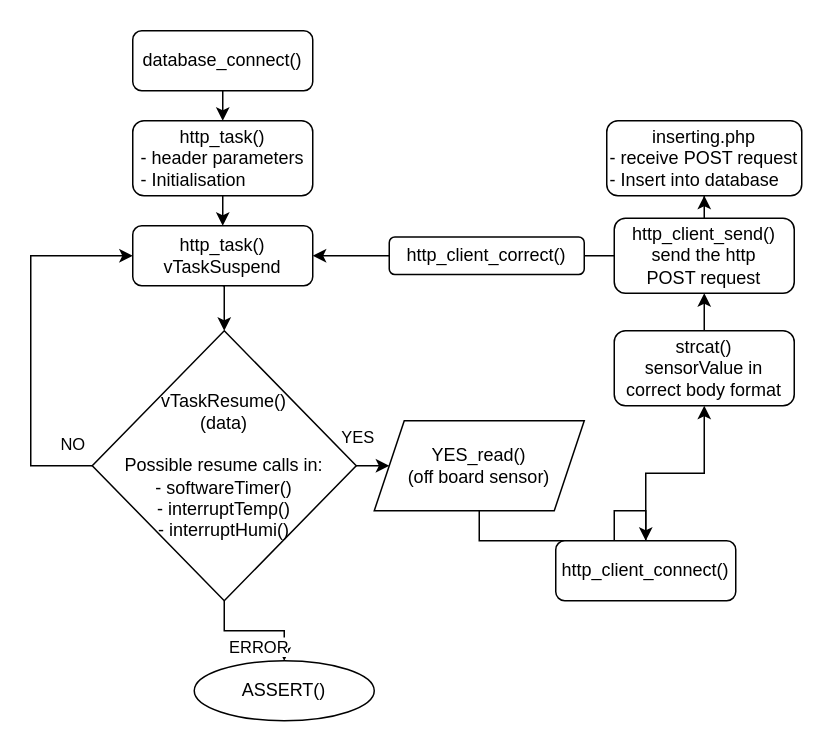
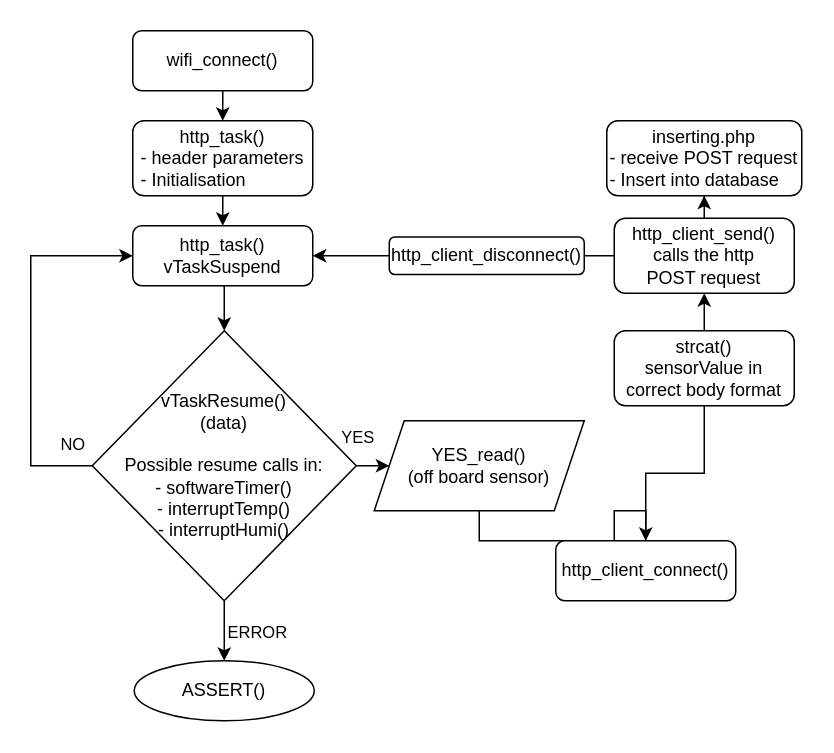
  <mxCell id="0" />
  <mxCell id="1" parent="0" />
  <mxCell id="2" style="edgeStyle=orthogonalEdgeStyle;rounded=0;orthogonalLoop=1;jettySize=auto;html=1;exitX=0.5;exitY=1;exitDx=0;exitDy=0;entryX=0.5;entryY=0;entryDx=0;entryDy=0;" edge="1" parent="1" source="3" target="5"><mxGeometry relative="1" as="geometry" /></mxCell>
- <mxCell id="3" value="database_connect()" style="rounded=1;whiteSpace=wrap;html=1;" vertex="1" parent="1"><mxGeometry x="88" y="20" width="120" height="40" as="geometry" /></mxCell>
+ <mxCell id="3" value="wifi_connect()" style="rounded=1;whiteSpace=wrap;html=1;" vertex="1" parent="1"><mxGeometry x="88" y="20" width="120" height="40" as="geometry" /></mxCell>
  <mxCell id="4" style="edgeStyle=orthogonalEdgeStyle;rounded=0;orthogonalLoop=1;jettySize=auto;html=1;exitX=0.5;exitY=1;exitDx=0;exitDy=0;entryX=0.5;entryY=0;entryDx=0;entryDy=0;" edge="1" parent="1" source="5" target="7"><mxGeometry relative="1" as="geometry" /></mxCell>
  <mxCell id="5" value="http_task()&lt;br&gt;&lt;div style=&quot;text-align: left&quot;&gt;&lt;span&gt;- header parameters&lt;/span&gt;&lt;/div&gt;&lt;div style=&quot;text-align: left&quot;&gt;&lt;span&gt;- Initialisation&lt;/span&gt;&lt;/div&gt;" style="rounded=1;whiteSpace=wrap;html=1;" vertex="1" parent="1"><mxGeometry x="88" y="80" width="120" height="50" as="geometry" /></mxCell>
  <mxCell id="6" style="edgeStyle=orthogonalEdgeStyle;rounded=0;orthogonalLoop=1;jettySize=auto;html=1;exitX=0.5;exitY=1;exitDx=0;exitDy=0;entryX=0.5;entryY=0;entryDx=0;entryDy=0;" edge="1" parent="1" source="7" target="14"><mxGeometry relative="1" as="geometry" /></mxCell>
  <mxCell id="7" value="http_task()&lt;br&gt;&lt;div&gt;vTaskSuspend&lt;/div&gt;" style="rounded=1;whiteSpace=wrap;html=1;align=center;" vertex="1" parent="1"><mxGeometry x="88" y="150" width="120" height="40" as="geometry" /></mxCell>
  <mxCell id="8" style="edgeStyle=orthogonalEdgeStyle;rounded=0;orthogonalLoop=1;jettySize=auto;html=1;exitX=0;exitY=0.5;exitDx=0;exitDy=0;entryX=0;entryY=0.5;entryDx=0;entryDy=0;" edge="1" parent="1" source="14" target="7"><mxGeometry relative="1" as="geometry"><mxPoint x="10" y="180" as="targetPoint" /><Array as="points"><mxPoint x="20" y="310" /><mxPoint x="20" y="170" /></Array></mxGeometry></mxCell>
  <mxCell id="9" value="NO" style="edgeLabel;html=1;align=center;verticalAlign=middle;resizable=0;points=[];" vertex="1" connectable="0" parent="8"><mxGeometry x="-0.889" y="1" relative="1" as="geometry"><mxPoint y="-16" as="offset" /></mxGeometry></mxCell>
  <mxCell id="10" value="" style="edgeStyle=orthogonalEdgeStyle;rounded=0;orthogonalLoop=1;jettySize=auto;html=1;" edge="1" parent="1" source="14" target="16"><mxGeometry relative="1" as="geometry" /></mxCell>
  <mxCell id="11" value="YES" style="edgeLabel;html=1;align=center;verticalAlign=middle;resizable=0;points=[];" vertex="1" connectable="0" parent="10"><mxGeometry x="0.433" y="-2" relative="1" as="geometry"><mxPoint y="-22" as="offset" /></mxGeometry></mxCell>
  <mxCell id="12" value="" style="edgeStyle=orthogonalEdgeStyle;rounded=0;orthogonalLoop=1;jettySize=auto;html=1;" edge="1" parent="1" source="14" target="26"><mxGeometry relative="1" as="geometry" /></mxCell>
  <mxCell id="13" value="ERROR" style="edgeLabel;html=1;align=center;verticalAlign=middle;resizable=0;points=[];" vertex="1" connectable="0" parent="12"><mxGeometry x="-0.48" relative="1" as="geometry"><mxPoint x="21" y="10" as="offset" /></mxGeometry></mxCell>
  <mxCell id="14" value="vTaskResume()&lt;br&gt;(data)&lt;br&gt;&lt;br&gt;Possible resume calls in:&lt;br&gt;- softwareTimer()&lt;br&gt;- interruptTemp()&lt;br&gt;- interruptHumi()" style="rhombus;whiteSpace=wrap;html=1;" vertex="1" parent="1"><mxGeometry x="61" y="220" width="176" height="180" as="geometry" /></mxCell>
  <mxCell id="15" value="" style="edgeStyle=orthogonalEdgeStyle;rounded=0;orthogonalLoop=1;jettySize=auto;html=1;" edge="1" parent="1" source="16" target="18"><mxGeometry relative="1" as="geometry" /></mxCell>
  <mxCell id="16" value="YES_read()&lt;br&gt;(off board sensor)" style="shape=parallelogram;perimeter=parallelogramPerimeter;whiteSpace=wrap;html=1;fixedSize=1;" vertex="1" parent="1"><mxGeometry x="249" y="280" width="140" height="60" as="geometry" /></mxCell>
- <mxCell id="17" style="edgeStyle=orthogonalEdgeStyle;rounded=0;orthogonalLoop=1;jettySize=auto;html=1;exitX=0.5;exitY=0;exitDx=0;exitDy=0;entryX=0.5;entryY=1;entryDx=0;entryDy=0;" edge="1" parent="1" source="18" target="20"><mxGeometry relative="1" as="geometry" /></mxCell>
+ <mxCell id="17" style="edgeStyle=orthogonalEdgeStyle;rounded=0;orthogonalLoop=1;jettySize=auto;html=1;exitX=0.5;exitY=0;exitDx=0;exitDy=0;entryX=0.5;entryY=1;entryDx=0;entryDy=0;endArrow=none;" edge="1" parent="1" source="18" target="20"><mxGeometry relative="1" as="geometry" /></mxCell>
  <mxCell id="18" value="http_client_connect()" style="rounded=1;whiteSpace=wrap;html=1;" vertex="1" parent="1"><mxGeometry x="370" y="360" width="120" height="40" as="geometry" /></mxCell>
  <mxCell id="19" value="" style="edgeStyle=orthogonalEdgeStyle;rounded=0;orthogonalLoop=1;jettySize=auto;html=1;" edge="1" parent="1" source="20" target="23"><mxGeometry relative="1" as="geometry" /></mxCell>
  <mxCell id="20" value="strcat()&lt;br&gt;sensorValue in correct body format" style="rounded=1;whiteSpace=wrap;html=1;" vertex="1" parent="1"><mxGeometry x="409" y="220" width="120" height="50" as="geometry" /></mxCell>
  <mxCell id="21" value="" style="edgeStyle=orthogonalEdgeStyle;rounded=0;orthogonalLoop=1;jettySize=auto;html=1;endArrow=none;" edge="1" parent="1" source="23" target="25"><mxGeometry relative="1" as="geometry" /></mxCell>
  <mxCell id="22" value="" style="edgeStyle=orthogonalEdgeStyle;rounded=0;orthogonalLoop=1;jettySize=auto;html=1;" edge="1" parent="1" source="23" target="27"><mxGeometry relative="1" as="geometry" /></mxCell>
- <mxCell id="23" value="http_client_send()&lt;br&gt;send the http &lt;br&gt;POST request" style="whiteSpace=wrap;html=1;rounded=1;" vertex="1" parent="1"><mxGeometry x="409" y="145" width="120" height="50" as="geometry" /></mxCell>
+ <mxCell id="23" value="http_client_send()&lt;br&gt;calls the http &lt;br&gt;POST request" style="whiteSpace=wrap;html=1;rounded=1;" vertex="1" parent="1"><mxGeometry x="409" y="145" width="120" height="50" as="geometry" /></mxCell>
  <mxCell id="24" style="edgeStyle=orthogonalEdgeStyle;rounded=0;orthogonalLoop=1;jettySize=auto;html=1;exitX=0;exitY=0.5;exitDx=0;exitDy=0;entryX=1;entryY=0.5;entryDx=0;entryDy=0;" edge="1" parent="1" source="25" target="7"><mxGeometry relative="1" as="geometry" /></mxCell>
- <mxCell id="25" value="http_client_correct()" style="whiteSpace=wrap;html=1;rounded=1;" vertex="1" parent="1"><mxGeometry x="259" y="157.5" width="130" height="25" as="geometry" /></mxCell>
- <mxCell id="26" value="ASSERT()" style="ellipse;whiteSpace=wrap;html=1;" vertex="1" parent="1"><mxGeometry x="129" y="440" width="120" height="40" as="geometry" /></mxCell>
+ <mxCell id="25" value="http_client_disconnect()" style="whiteSpace=wrap;html=1;rounded=1;" vertex="1" parent="1"><mxGeometry x="259" y="157.5" width="130" height="25" as="geometry" /></mxCell>
+ <mxCell id="26" value="ASSERT()" style="ellipse;whiteSpace=wrap;html=1;" vertex="1" parent="1"><mxGeometry x="89" y="440" width="120" height="40" as="geometry" /></mxCell>
  <mxCell id="27" value="inserting.php&lt;br&gt;&lt;div style=&quot;text-align: left&quot;&gt;&lt;span&gt;- receive POST request&lt;/span&gt;&lt;/div&gt;&lt;div style=&quot;text-align: left&quot;&gt;&lt;span&gt;- Insert into database&lt;/span&gt;&lt;/div&gt;" style="whiteSpace=wrap;html=1;rounded=1;" vertex="1" parent="1"><mxGeometry x="404" y="80" width="130" height="50" as="geometry" /></mxCell>
